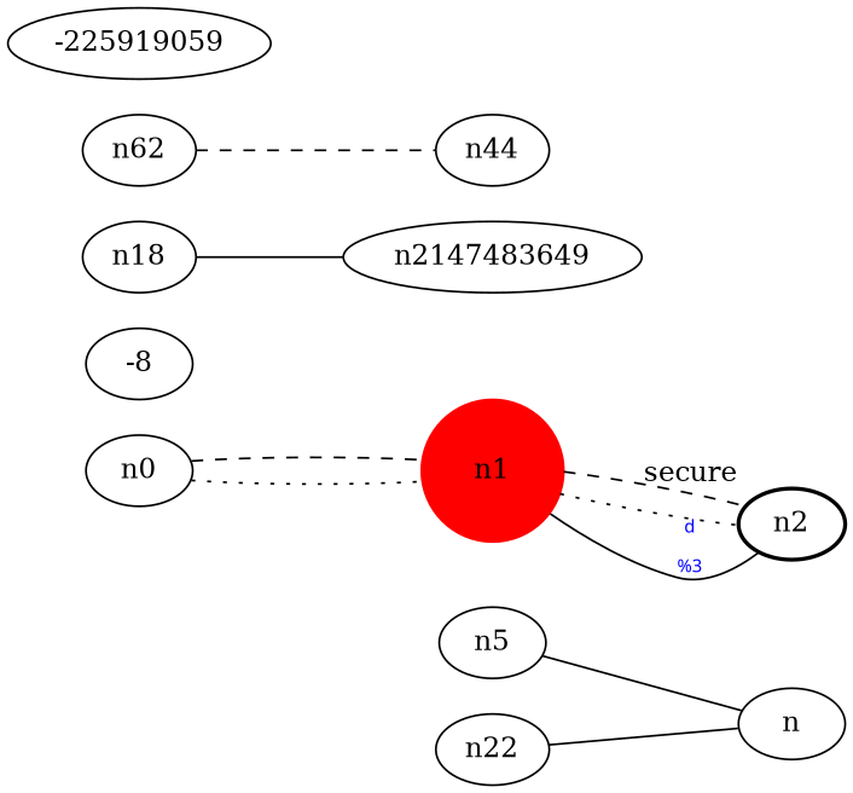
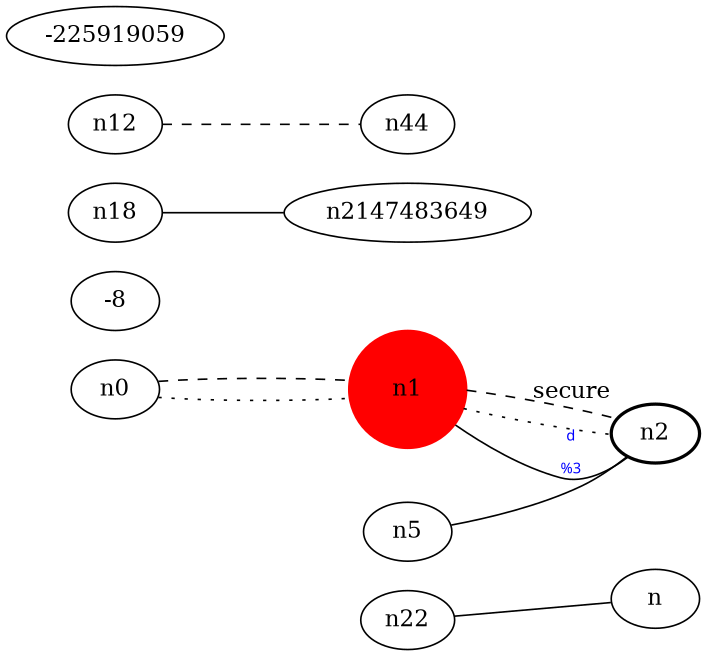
  graph {
    fontcolor=blue
    rankdir=LR
    n2 [fillcolor="#123456" style=bold xlabel=secure]
    n1 [color=red height=1 style=filled width=1]
    n0
    n5
    n
    -8
    n11 [label=n18]
    n2147483649
-   n12 [label=n62]
+   n12
    n44
    n22
    -225919059
    n1 -- n2 [fillcolor="#123456" style=dotted]
    n1 -- n2 [style=dashed]
    n1 -- n2 [fontcolor=blue fontname="comic sans" fontsize=9 label="d\n\l\G"]
    n0 -- n1 [fillcolor="#123456" style=dotted]
    n0 -- n1 [style=dashed]
-   n5 -- n
+   n5 -- n2
    n11 -- n2147483649
    n12 -- n44 [style=dashed]
    n22 -- n
  }
